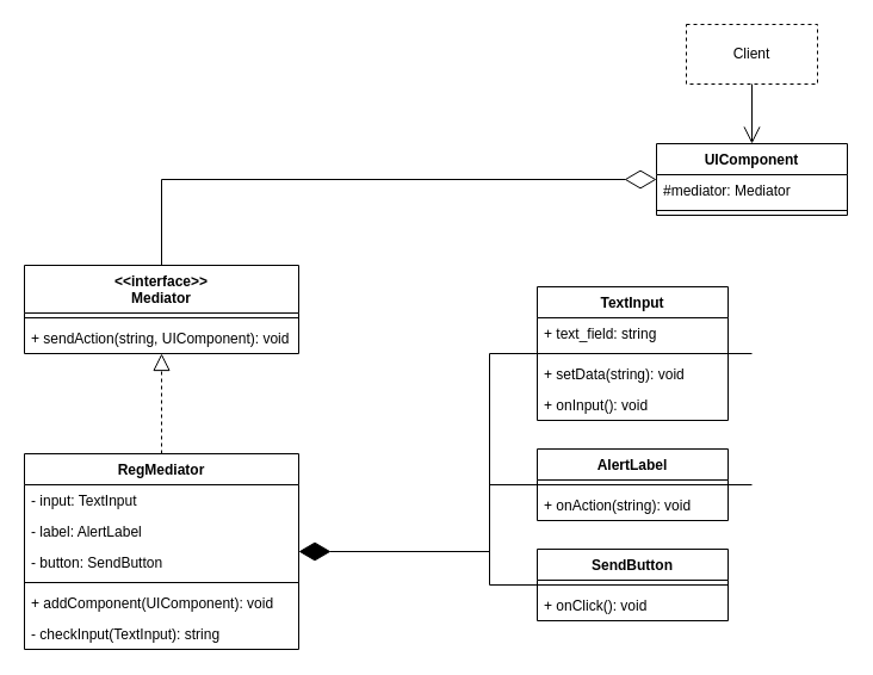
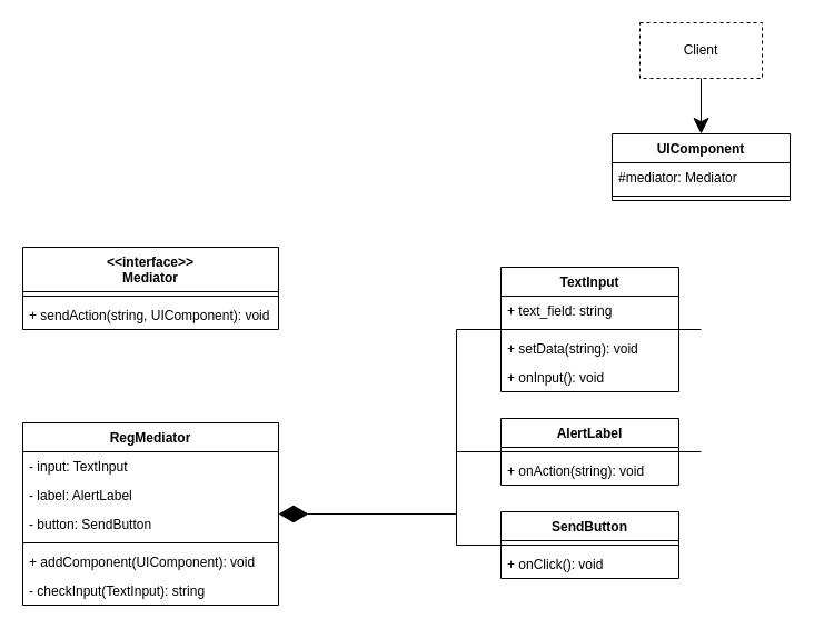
  <mxCell id="0" />
  <mxCell id="1" parent="0" />
  <mxCell id="2" value="Client" style="html=1;whiteSpace=wrap;dashed=1;" parent="1" vertex="1"><mxGeometry x="575" y="20" width="110" height="50" as="geometry" /></mxCell>
  <mxCell id="3" value="&amp;lt;&amp;lt;interface&amp;gt;&amp;gt;&lt;br&gt;Mediator" style="swimlane;fontStyle=1;align=center;verticalAlign=top;childLayout=stackLayout;horizontal=1;startSize=40;horizontalStack=0;resizeParent=1;resizeParentMax=0;resizeLast=0;collapsible=1;marginBottom=0;whiteSpace=wrap;html=1;" vertex="1" parent="1"><mxGeometry x="20" y="222" width="230" height="74" as="geometry" /></mxCell>
  <mxCell id="4" value="" style="line;strokeWidth=1;fillColor=none;align=left;verticalAlign=middle;spacingTop=-1;spacingLeft=3;spacingRight=3;rotatable=0;labelPosition=right;points=[];portConstraint=eastwest;strokeColor=inherit;" vertex="1" parent="3"><mxGeometry y="40" width="230" height="8" as="geometry" /></mxCell>
  <mxCell id="5" value="+ sendAction(string, UIComponent): void" style="text;strokeColor=none;fillColor=none;align=left;verticalAlign=top;spacingLeft=4;spacingRight=4;overflow=hidden;rotatable=0;points=[[0,0.5],[1,0.5]];portConstraint=eastwest;whiteSpace=wrap;html=1;" vertex="1" parent="3"><mxGeometry y="48" width="230" height="26" as="geometry" /></mxCell>
  <mxCell id="6" value="UIComponent" style="swimlane;fontStyle=1;align=center;verticalAlign=top;childLayout=stackLayout;horizontal=1;startSize=26;horizontalStack=0;resizeParent=1;resizeParentMax=0;resizeLast=0;collapsible=1;marginBottom=0;whiteSpace=wrap;html=1;" vertex="1" parent="1"><mxGeometry x="550" y="120" width="160" height="60" as="geometry" /></mxCell>
  <mxCell id="7" value="#mediator: Mediator" style="text;strokeColor=none;fillColor=none;align=left;verticalAlign=top;spacingLeft=4;spacingRight=4;overflow=hidden;rotatable=0;points=[[0,0.5],[1,0.5]];portConstraint=eastwest;whiteSpace=wrap;html=1;" vertex="1" parent="6"><mxGeometry y="26" width="160" height="26" as="geometry" /></mxCell>
  <mxCell id="8" value="" style="line;strokeWidth=1;fillColor=none;align=left;verticalAlign=middle;spacingTop=-1;spacingLeft=3;spacingRight=3;rotatable=0;labelPosition=right;points=[];portConstraint=eastwest;strokeColor=inherit;" vertex="1" parent="6"><mxGeometry y="52" width="160" height="8" as="geometry" /></mxCell>
  <mxCell id="9" value="TextInput" style="swimlane;fontStyle=1;align=center;verticalAlign=top;childLayout=stackLayout;horizontal=1;startSize=26;horizontalStack=0;resizeParent=1;resizeParentMax=0;resizeLast=0;collapsible=1;marginBottom=0;whiteSpace=wrap;html=1;" vertex="1" parent="1"><mxGeometry x="450" y="240" width="160" height="112" as="geometry" /></mxCell>
  <mxCell id="10" value="+ text_field: string" style="text;strokeColor=none;fillColor=none;align=left;verticalAlign=top;spacingLeft=4;spacingRight=4;overflow=hidden;rotatable=0;points=[[0,0.5],[1,0.5]];portConstraint=eastwest;whiteSpace=wrap;html=1;" vertex="1" parent="9"><mxGeometry y="26" width="160" height="26" as="geometry" /></mxCell>
  <mxCell id="11" value="" style="line;strokeWidth=1;fillColor=none;align=left;verticalAlign=middle;spacingTop=-1;spacingLeft=3;spacingRight=3;rotatable=0;labelPosition=right;points=[];portConstraint=eastwest;strokeColor=inherit;" vertex="1" parent="9"><mxGeometry y="52" width="160" height="8" as="geometry" /></mxCell>
  <mxCell id="12" value="+ setData(string): void" style="text;strokeColor=none;fillColor=none;align=left;verticalAlign=top;spacingLeft=4;spacingRight=4;overflow=hidden;rotatable=0;points=[[0,0.5],[1,0.5]];portConstraint=eastwest;whiteSpace=wrap;html=1;" vertex="1" parent="9"><mxGeometry y="60" width="160" height="26" as="geometry" /></mxCell>
  <mxCell id="13" value="+ onInput(): void" style="text;strokeColor=none;fillColor=none;align=left;verticalAlign=top;spacingLeft=4;spacingRight=4;overflow=hidden;rotatable=0;points=[[0,0.5],[1,0.5]];portConstraint=eastwest;whiteSpace=wrap;html=1;" vertex="1" parent="9"><mxGeometry y="86" width="160" height="26" as="geometry" /></mxCell>
  <mxCell id="14" value="AlertLabel" style="swimlane;fontStyle=1;align=center;verticalAlign=top;childLayout=stackLayout;horizontal=1;startSize=26;horizontalStack=0;resizeParent=1;resizeParentMax=0;resizeLast=0;collapsible=1;marginBottom=0;whiteSpace=wrap;html=1;" vertex="1" parent="1"><mxGeometry x="450" y="376" width="160" height="60" as="geometry" /></mxCell>
  <mxCell id="15" value="" style="line;strokeWidth=1;fillColor=none;align=left;verticalAlign=middle;spacingTop=-1;spacingLeft=3;spacingRight=3;rotatable=0;labelPosition=right;points=[];portConstraint=eastwest;strokeColor=inherit;" vertex="1" parent="14"><mxGeometry y="26" width="160" height="8" as="geometry" /></mxCell>
  <mxCell id="16" value="+ onAction(string): void" style="text;strokeColor=none;fillColor=none;align=left;verticalAlign=top;spacingLeft=4;spacingRight=4;overflow=hidden;rotatable=0;points=[[0,0.5],[1,0.5]];portConstraint=eastwest;whiteSpace=wrap;html=1;" vertex="1" parent="14"><mxGeometry y="34" width="160" height="26" as="geometry" /></mxCell>
  <mxCell id="17" value="SendButton" style="swimlane;fontStyle=1;align=center;verticalAlign=top;childLayout=stackLayout;horizontal=1;startSize=26;horizontalStack=0;resizeParent=1;resizeParentMax=0;resizeLast=0;collapsible=1;marginBottom=0;whiteSpace=wrap;html=1;" vertex="1" parent="1"><mxGeometry x="450" y="460" width="160" height="60" as="geometry" /></mxCell>
  <mxCell id="18" value="" style="line;strokeWidth=1;fillColor=none;align=left;verticalAlign=middle;spacingTop=-1;spacingLeft=3;spacingRight=3;rotatable=0;labelPosition=right;points=[];portConstraint=eastwest;strokeColor=inherit;" vertex="1" parent="17"><mxGeometry y="26" width="160" height="8" as="geometry" /></mxCell>
  <mxCell id="19" value="+ onClick(): void" style="text;strokeColor=none;fillColor=none;align=left;verticalAlign=top;spacingLeft=4;spacingRight=4;overflow=hidden;rotatable=0;points=[[0,0.5],[1,0.5]];portConstraint=eastwest;whiteSpace=wrap;html=1;" vertex="1" parent="17"><mxGeometry y="34" width="160" height="26" as="geometry" /></mxCell>
  <mxCell id="20" value="RegMediator" style="swimlane;fontStyle=1;align=center;verticalAlign=top;childLayout=stackLayout;horizontal=1;startSize=26;horizontalStack=0;resizeParent=1;resizeParentMax=0;resizeLast=0;collapsible=1;marginBottom=0;whiteSpace=wrap;html=1;" vertex="1" parent="1"><mxGeometry x="20" y="380" width="230" height="164" as="geometry" /></mxCell>
  <mxCell id="21" value="- input: TextInput" style="text;strokeColor=none;fillColor=none;align=left;verticalAlign=top;spacingLeft=4;spacingRight=4;overflow=hidden;rotatable=0;points=[[0,0.5],[1,0.5]];portConstraint=eastwest;whiteSpace=wrap;html=1;" vertex="1" parent="20"><mxGeometry y="26" width="230" height="26" as="geometry" /></mxCell>
  <mxCell id="22" value="- label: AlertLabel" style="text;strokeColor=none;fillColor=none;align=left;verticalAlign=top;spacingLeft=4;spacingRight=4;overflow=hidden;rotatable=0;points=[[0,0.5],[1,0.5]];portConstraint=eastwest;whiteSpace=wrap;html=1;" vertex="1" parent="20"><mxGeometry y="52" width="230" height="26" as="geometry" /></mxCell>
  <mxCell id="23" value="- button: SendButton" style="text;strokeColor=none;fillColor=none;align=left;verticalAlign=top;spacingLeft=4;spacingRight=4;overflow=hidden;rotatable=0;points=[[0,0.5],[1,0.5]];portConstraint=eastwest;whiteSpace=wrap;html=1;" vertex="1" parent="20"><mxGeometry y="78" width="230" height="26" as="geometry" /></mxCell>
  <mxCell id="24" value="" style="line;strokeWidth=1;fillColor=none;align=left;verticalAlign=middle;spacingTop=-1;spacingLeft=3;spacingRight=3;rotatable=0;labelPosition=right;points=[];portConstraint=eastwest;strokeColor=inherit;" vertex="1" parent="20"><mxGeometry y="104" width="230" height="8" as="geometry" /></mxCell>
  <mxCell id="25" value="+ addComponent(UIComponent): void" style="text;strokeColor=none;fillColor=none;align=left;verticalAlign=top;spacingLeft=4;spacingRight=4;overflow=hidden;rotatable=0;points=[[0,0.5],[1,0.5]];portConstraint=eastwest;whiteSpace=wrap;html=1;" vertex="1" parent="20"><mxGeometry y="112" width="230" height="26" as="geometry" /></mxCell>
  <mxCell id="26" value="- checkInput(TextInput): string" style="text;strokeColor=none;fillColor=none;align=left;verticalAlign=top;spacingLeft=4;spacingRight=4;overflow=hidden;rotatable=0;points=[[0,0.5],[1,0.5]];portConstraint=eastwest;whiteSpace=wrap;html=1;" vertex="1" parent="20"><mxGeometry y="138" width="230" height="26" as="geometry" /></mxCell>
  <mxCell id="27" value="" style="endArrow=diamondThin;endFill=1;endSize=24;html=1;rounded=0;" edge="1" parent="1" source="9" target="20"><mxGeometry width="160" relative="1" as="geometry"><mxPoint x="490" y="462" as="sourcePoint" /><mxPoint x="470" y="450" as="targetPoint" /><Array as="points"><mxPoint x="410" y="296" /><mxPoint x="410" y="462" /></Array></mxGeometry></mxCell>
  <mxCell id="28" value="" style="endArrow=none;html=1;rounded=0;" edge="1" parent="1" target="17"><mxGeometry width="50" height="50" relative="1" as="geometry"><mxPoint x="410" y="460" as="sourcePoint" /><mxPoint x="340" y="580" as="targetPoint" /><Array as="points"><mxPoint x="410" y="490" /></Array></mxGeometry></mxCell>
  <mxCell id="29" value="" style="endArrow=none;html=1;rounded=0;" edge="1" parent="1" target="14"><mxGeometry width="50" height="50" relative="1" as="geometry"><mxPoint x="410" y="406" as="sourcePoint" /><mxPoint x="380" y="370" as="targetPoint" /></mxGeometry></mxCell>
- <mxCell id="30" value="" style="endArrow=block;dashed=1;endFill=0;endSize=12;html=1;rounded=0;" edge="1" parent="1" source="20" target="3"><mxGeometry width="160" relative="1" as="geometry"><mxPoint x="150" y="570" as="sourcePoint" /><mxPoint x="310" y="570" as="targetPoint" /></mxGeometry></mxCell>
  <mxCell id="31" value="" style="endArrow=none;html=1;rounded=0;" edge="1" parent="1" target="9"><mxGeometry width="50" height="50" relative="1" as="geometry"><mxPoint x="630" y="296" as="sourcePoint" /><mxPoint x="540" y="580" as="targetPoint" /></mxGeometry></mxCell>
  <mxCell id="32" value="" style="endArrow=none;html=1;rounded=0;" edge="1" parent="1" target="14"><mxGeometry width="50" height="50" relative="1" as="geometry"><mxPoint x="630" y="406" as="sourcePoint" /><mxPoint x="540" y="580" as="targetPoint" /></mxGeometry></mxCell>
- <mxCell id="33" value="" style="endArrow=diamondThin;endFill=0;endSize=24;html=1;rounded=0;" edge="1" parent="1" source="3" target="6"><mxGeometry width="160" relative="1" as="geometry"><mxPoint x="200" y="150" as="sourcePoint" /><mxPoint x="360" y="150" as="targetPoint" /><Array as="points"><mxPoint x="135" y="150" /></Array></mxGeometry></mxCell>
- <mxCell id="34" value="" style="endArrow=open;endFill=1;endSize=12;html=1;rounded=0;" edge="1" parent="1" source="2" target="6"><mxGeometry width="160" relative="1" as="geometry"><mxPoint x="320" y="80" as="sourcePoint" /><mxPoint x="480" y="80" as="targetPoint" /></mxGeometry></mxCell>
+ <mxCell id="34" value="" style="endArrow=classic;endFill=1;endSize=12;html=1;rounded=0;" edge="1" parent="1" source="2" target="6"><mxGeometry width="160" relative="1" as="geometry"><mxPoint x="320" y="80" as="sourcePoint" /><mxPoint x="480" y="80" as="targetPoint" /></mxGeometry></mxCell>
